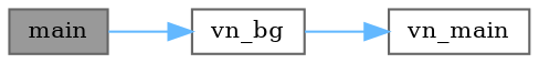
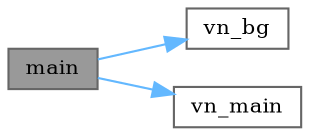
  digraph {
    fontname="DejaVu Serif"
    rankdir=LR
    node [color=grey40 fillcolor=white fontname="DejaVu Serif" fontsize=10 shape=box style=filled]
    edge [color=steelblue1 fontname="DejaVu Serif" fontsize=10 labelfontname=Helvetica labelfontsize=10 style=solid]
    n1 [color=gray40 fillcolor=grey60 fontcolor=black height=0.2 label=main width=0.4]
    n2 [height=0.2 label=vn_bg width=0.4]
    n3 [height=0.2 label=vn_main width=0.4]
    n1 -> n2
-   n2 -> n3
+   n1 -> n3
  }
